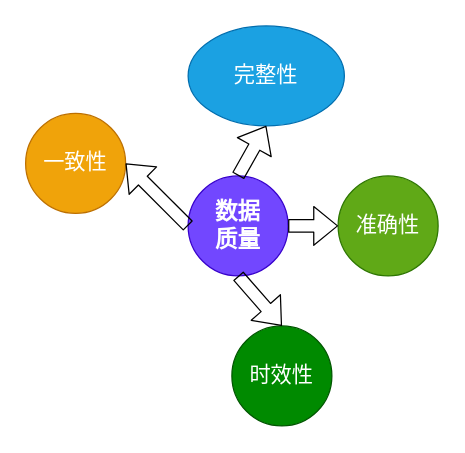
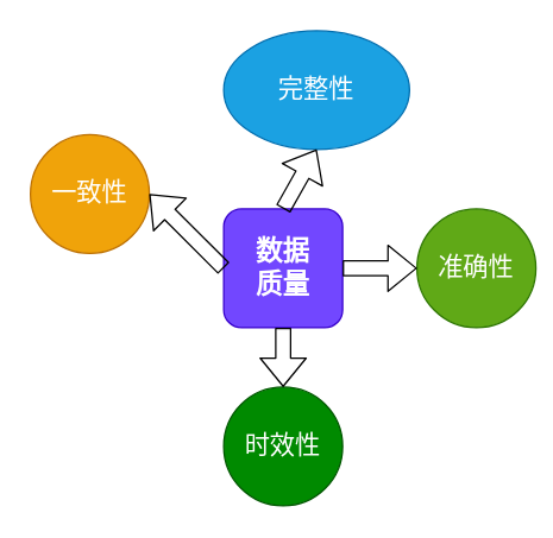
  <mxCell id="0" />
  <mxCell id="1" parent="0" />
  <mxCell id="2" value="&lt;font color=&quot;#ffffff&quot; style=&quot;font-size: 17px&quot;&gt;完整性&lt;/font&gt;" style="ellipse;whiteSpace=wrap;html=1;aspect=fixed;fillColor=#1ba1e2;strokeColor=#006EAF;fontColor=#ffffff;" vertex="1" parent="1"><mxGeometry x="150" y="20" width="125" height="80" as="geometry" /></mxCell>
- <mxCell id="3" value="&lt;font style=&quot;font-size: 18px&quot;&gt;&lt;b&gt;数据&lt;br&gt;质量&lt;/b&gt;&lt;/font&gt;" style="ellipse;whiteSpace=wrap;html=1;aspect=fixed;fillColor=#7247FF;strokeColor=#3700CC;fontColor=#ffffff;" vertex="1" parent="1"><mxGeometry x="150" y="140" width="80" height="80" as="geometry" /></mxCell>
+ <mxCell id="3" value="&lt;font style=&quot;font-size: 18px&quot;&gt;&lt;b&gt;数据&lt;br&gt;质量&lt;/b&gt;&lt;/font&gt;" style="whiteSpace=wrap;html=1;aspect=fixed;fillColor=#7247FF;strokeColor=#3700CC;fontColor=#ffffff;rounded=1;" vertex="1" parent="1"><mxGeometry x="150" y="140" width="80" height="80" as="geometry" /></mxCell>
  <mxCell id="4" value="&lt;font style=&quot;font-size: 17px&quot; color=&quot;#ffffff&quot;&gt;一致性&lt;/font&gt;" style="ellipse;whiteSpace=wrap;html=1;aspect=fixed;fillColor=#f0a30a;strokeColor=#BD7000;fontColor=#ffffff;" vertex="1" parent="1"><mxGeometry x="20" y="90" width="80" height="80" as="geometry" /></mxCell>
- <mxCell id="5" value="&lt;font style=&quot;font-size: 17px&quot;&gt;准确性&lt;/font&gt;" style="ellipse;whiteSpace=wrap;html=1;aspect=fixed;fillColor=#60a917;strokeColor=#2D7600;fontColor=#ffffff;" vertex="1" parent="1"><mxGeometry x="270" y="140" width="80" height="80" as="geometry" /></mxCell>
- <mxCell id="6" value="&lt;font style=&quot;font-size: 17px&quot;&gt;时效性&lt;/font&gt;" style="ellipse;whiteSpace=wrap;html=1;aspect=fixed;fillColor=#008a00;strokeColor=#005700;fontColor=#ffffff;" vertex="1" parent="1"><mxGeometry x="185" y="260" width="80" height="80" as="geometry" /></mxCell>
+ <mxCell id="5" value="&lt;font style=&quot;font-size: 17px&quot;&gt;准确性&lt;/font&gt;" style="ellipse;whiteSpace=wrap;html=1;aspect=fixed;fillColor=#60a917;strokeColor=#2D7600;fontColor=#ffffff;" vertex="1" parent="1"><mxGeometry x="280" y="140" width="80" height="80" as="geometry" /></mxCell>
+ <mxCell id="6" value="&lt;font style=&quot;font-size: 17px&quot;&gt;时效性&lt;/font&gt;" style="ellipse;whiteSpace=wrap;html=1;aspect=fixed;fillColor=#008a00;strokeColor=#005700;fontColor=#ffffff;" vertex="1" parent="1"><mxGeometry x="150" y="260" width="80" height="80" as="geometry" /></mxCell>
  <mxCell id="7" value="" style="shape=flexArrow;endArrow=classic;html=1;exitX=0;exitY=0.5;exitDx=0;exitDy=0;entryX=1;entryY=0.5;entryDx=0;entryDy=0;" edge="1" parent="1" source="3" target="4"><mxGeometry width="50" height="50" relative="1" as="geometry"><mxPoint x="60" y="280" as="sourcePoint" /><mxPoint x="110" y="230" as="targetPoint" /></mxGeometry></mxCell>
  <mxCell id="8" value="" style="shape=flexArrow;endArrow=classic;html=1;exitX=1;exitY=0.5;exitDx=0;exitDy=0;entryX=0;entryY=0.5;entryDx=0;entryDy=0;" edge="1" parent="1" source="3" target="5"><mxGeometry width="50" height="50" relative="1" as="geometry"><mxPoint x="330" y="270" as="sourcePoint" /><mxPoint x="380" y="220" as="targetPoint" /></mxGeometry></mxCell>
  <mxCell id="9" value="" style="shape=flexArrow;endArrow=classic;html=1;exitX=0.5;exitY=1;exitDx=0;exitDy=0;entryX=0.5;entryY=0;entryDx=0;entryDy=0;" edge="1" parent="1" source="3" target="6"><mxGeometry width="50" height="50" relative="1" as="geometry"><mxPoint x="330" y="350" as="sourcePoint" /><mxPoint x="380" y="300" as="targetPoint" /></mxGeometry></mxCell>
  <mxCell id="10" value="" style="shape=flexArrow;endArrow=classic;html=1;exitX=0.5;exitY=0;exitDx=0;exitDy=0;entryX=0.5;entryY=1;entryDx=0;entryDy=0;" edge="1" parent="1" source="3" target="2"><mxGeometry width="50" height="50" relative="1" as="geometry"><mxPoint x="270" y="130" as="sourcePoint" /><mxPoint x="320" y="80" as="targetPoint" /></mxGeometry></mxCell>
